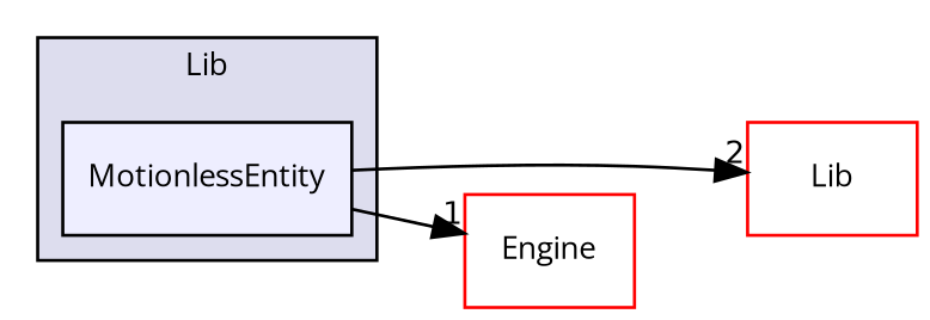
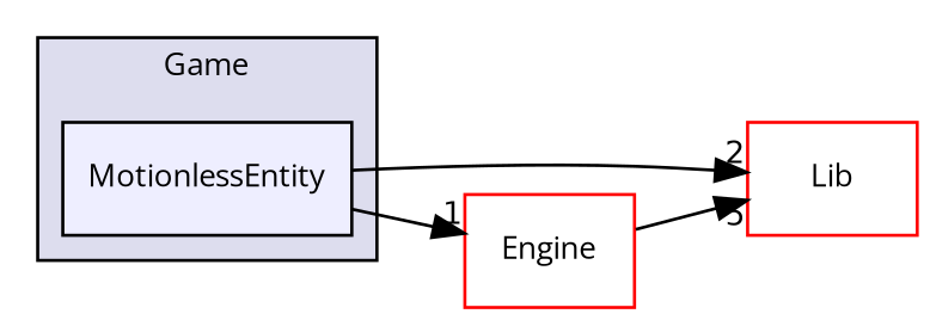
  digraph {
    compound=true
    fontname="Open Sans"
    rankdir=LR
    node [fillcolor=white fontname="Open Sans" fontsize=10 shape=box style=filled color=red]
    edge [fontname="Open Sans" labeldistance=1.5 labelfontname=Helvetica labelfontsize=10]
    n1 [fillcolor="#eeeeff" label=MotionlessEntity pencolor=black color=""]
    n2 [label=Lib]
    n3 [label=Engine]
    subgraph cluster_1 {
      bgcolor="#ddddee"
      fontsize=10
-     label=Lib
+     label=Game
      pencolor=black
      n1
    }
    n1 -> n2 [headlabel=2]
    n1 -> n3 [headlabel=1]
+   n3 -> n2 [headlabel=5]
  }
